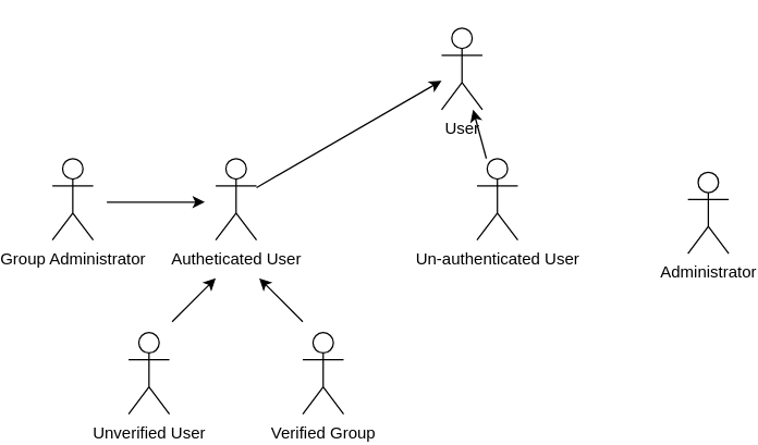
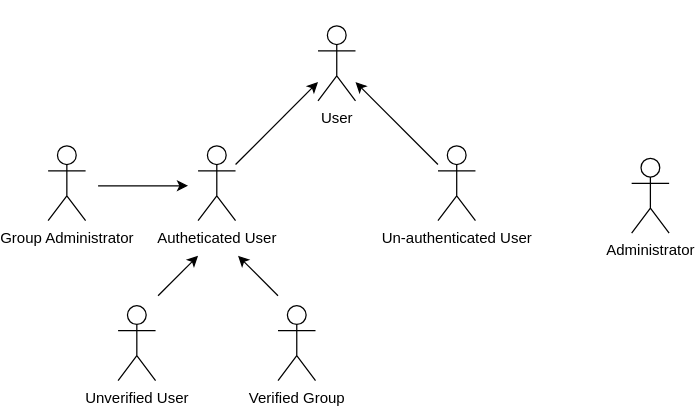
  <mxCell id="0" />
  <mxCell id="1" parent="0" />
- <mxCell id="2" value="User" style="shape=umlActor;verticalLabelPosition=bottom;verticalAlign=top;html=1;outlineConnect=0;" vertex="1" parent="1"><mxGeometry x="306" y="20" width="30" height="60" as="geometry" /></mxCell>
+ <mxCell id="2" value="User" style="shape=umlActor;verticalLabelPosition=bottom;verticalAlign=top;html=1;outlineConnect=0;" vertex="1" parent="1"><mxGeometry x="236" y="20" width="30" height="60" as="geometry" /></mxCell>
  <mxCell id="3" value="Autheticated User" style="shape=umlActor;verticalLabelPosition=bottom;verticalAlign=top;html=1;outlineConnect=0;" vertex="1" parent="1"><mxGeometry x="140" y="116" width="30" height="60" as="geometry" /></mxCell>
  <mxCell id="4" value="Un-authenticated User" style="shape=umlActor;verticalLabelPosition=bottom;verticalAlign=top;html=1;outlineConnect=0;" vertex="1" parent="1"><mxGeometry x="332" y="116" width="30" height="60" as="geometry" /></mxCell>
  <mxCell id="5" value="Administrator" style="shape=umlActor;verticalLabelPosition=bottom;verticalAlign=top;html=1;outlineConnect=0;" vertex="1" parent="1"><mxGeometry x="487" y="126" width="30" height="60" as="geometry" /></mxCell>
  <mxCell id="6" value="Unverified User" style="shape=umlActor;verticalLabelPosition=bottom;verticalAlign=top;html=1;outlineConnect=0;" vertex="1" parent="1"><mxGeometry x="76" y="244" width="30" height="60" as="geometry" /></mxCell>
  <mxCell id="7" value="" style="endArrow=classic;html=1;rounded=0;" edge="1" parent="1" source="3" target="2"><mxGeometry width="50" height="50" relative="1" as="geometry"><mxPoint x="156" y="108" as="sourcePoint" /><mxPoint x="278" y="148" as="targetPoint" /></mxGeometry></mxCell>
  <mxCell id="8" value="" style="endArrow=classic;html=1;rounded=0;" edge="1" parent="1" source="4" target="2"><mxGeometry width="50" height="50" relative="1" as="geometry"><mxPoint x="228" y="198" as="sourcePoint" /><mxPoint x="278" y="148" as="targetPoint" /></mxGeometry></mxCell>
  <mxCell id="9" value="" style="endArrow=classic;html=1;rounded=0;" edge="1" parent="1"><mxGeometry width="50" height="50" relative="1" as="geometry"><mxPoint x="108" y="236" as="sourcePoint" /><mxPoint x="140" y="204" as="targetPoint" /></mxGeometry></mxCell>
  <mxCell id="10" value="Verified Group" style="shape=umlActor;verticalLabelPosition=bottom;verticalAlign=top;html=1;outlineConnect=0;" vertex="1" parent="1"><mxGeometry x="204" y="244" width="30" height="60" as="geometry" /></mxCell>
  <mxCell id="11" value="Group Administrator" style="shape=umlActor;verticalLabelPosition=bottom;verticalAlign=top;html=1;outlineConnect=0;" vertex="1" parent="1"><mxGeometry x="20" y="116" width="30" height="60" as="geometry" /></mxCell>
  <mxCell id="12" value="" style="endArrow=classic;html=1;rounded=0;" edge="1" parent="1"><mxGeometry width="50" height="50" relative="1" as="geometry"><mxPoint x="204" y="236" as="sourcePoint" /><mxPoint x="172" y="204" as="targetPoint" /></mxGeometry></mxCell>
  <mxCell id="13" value="" style="endArrow=classic;html=1;rounded=0;" edge="1" parent="1"><mxGeometry width="50" height="50" relative="1" as="geometry"><mxPoint x="60" y="148" as="sourcePoint" /><mxPoint x="132" y="148" as="targetPoint" /></mxGeometry></mxCell>
